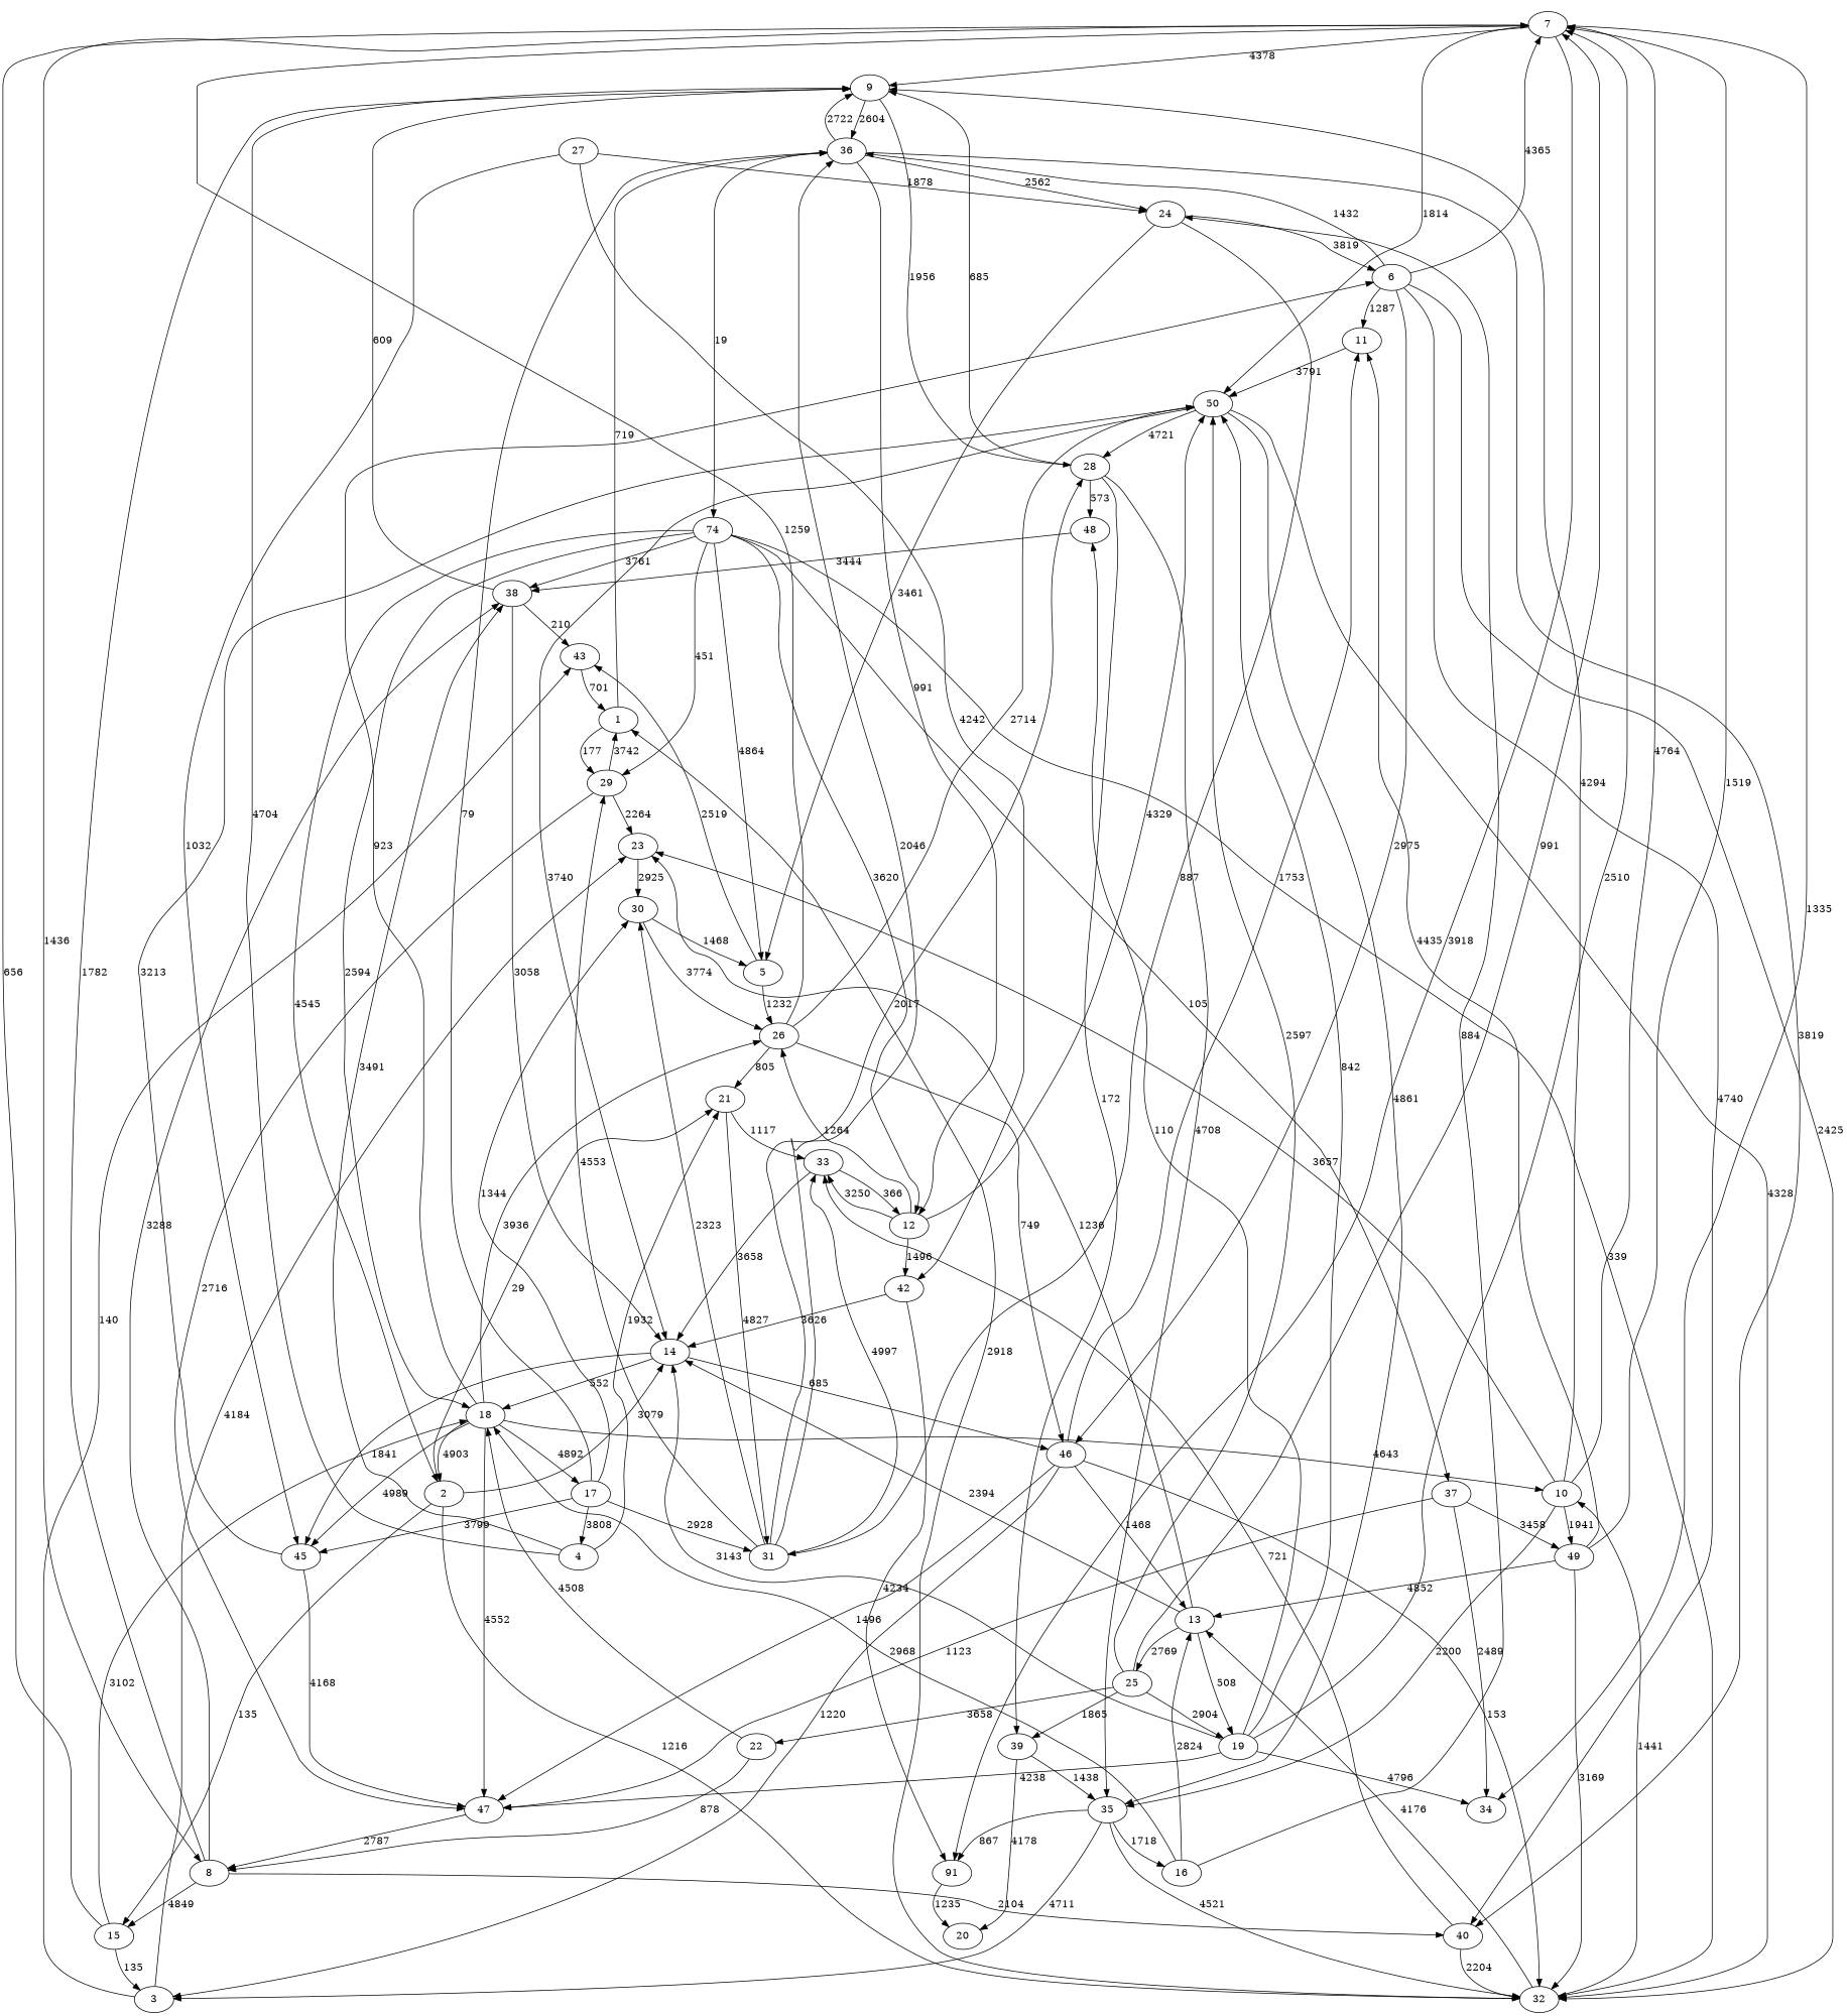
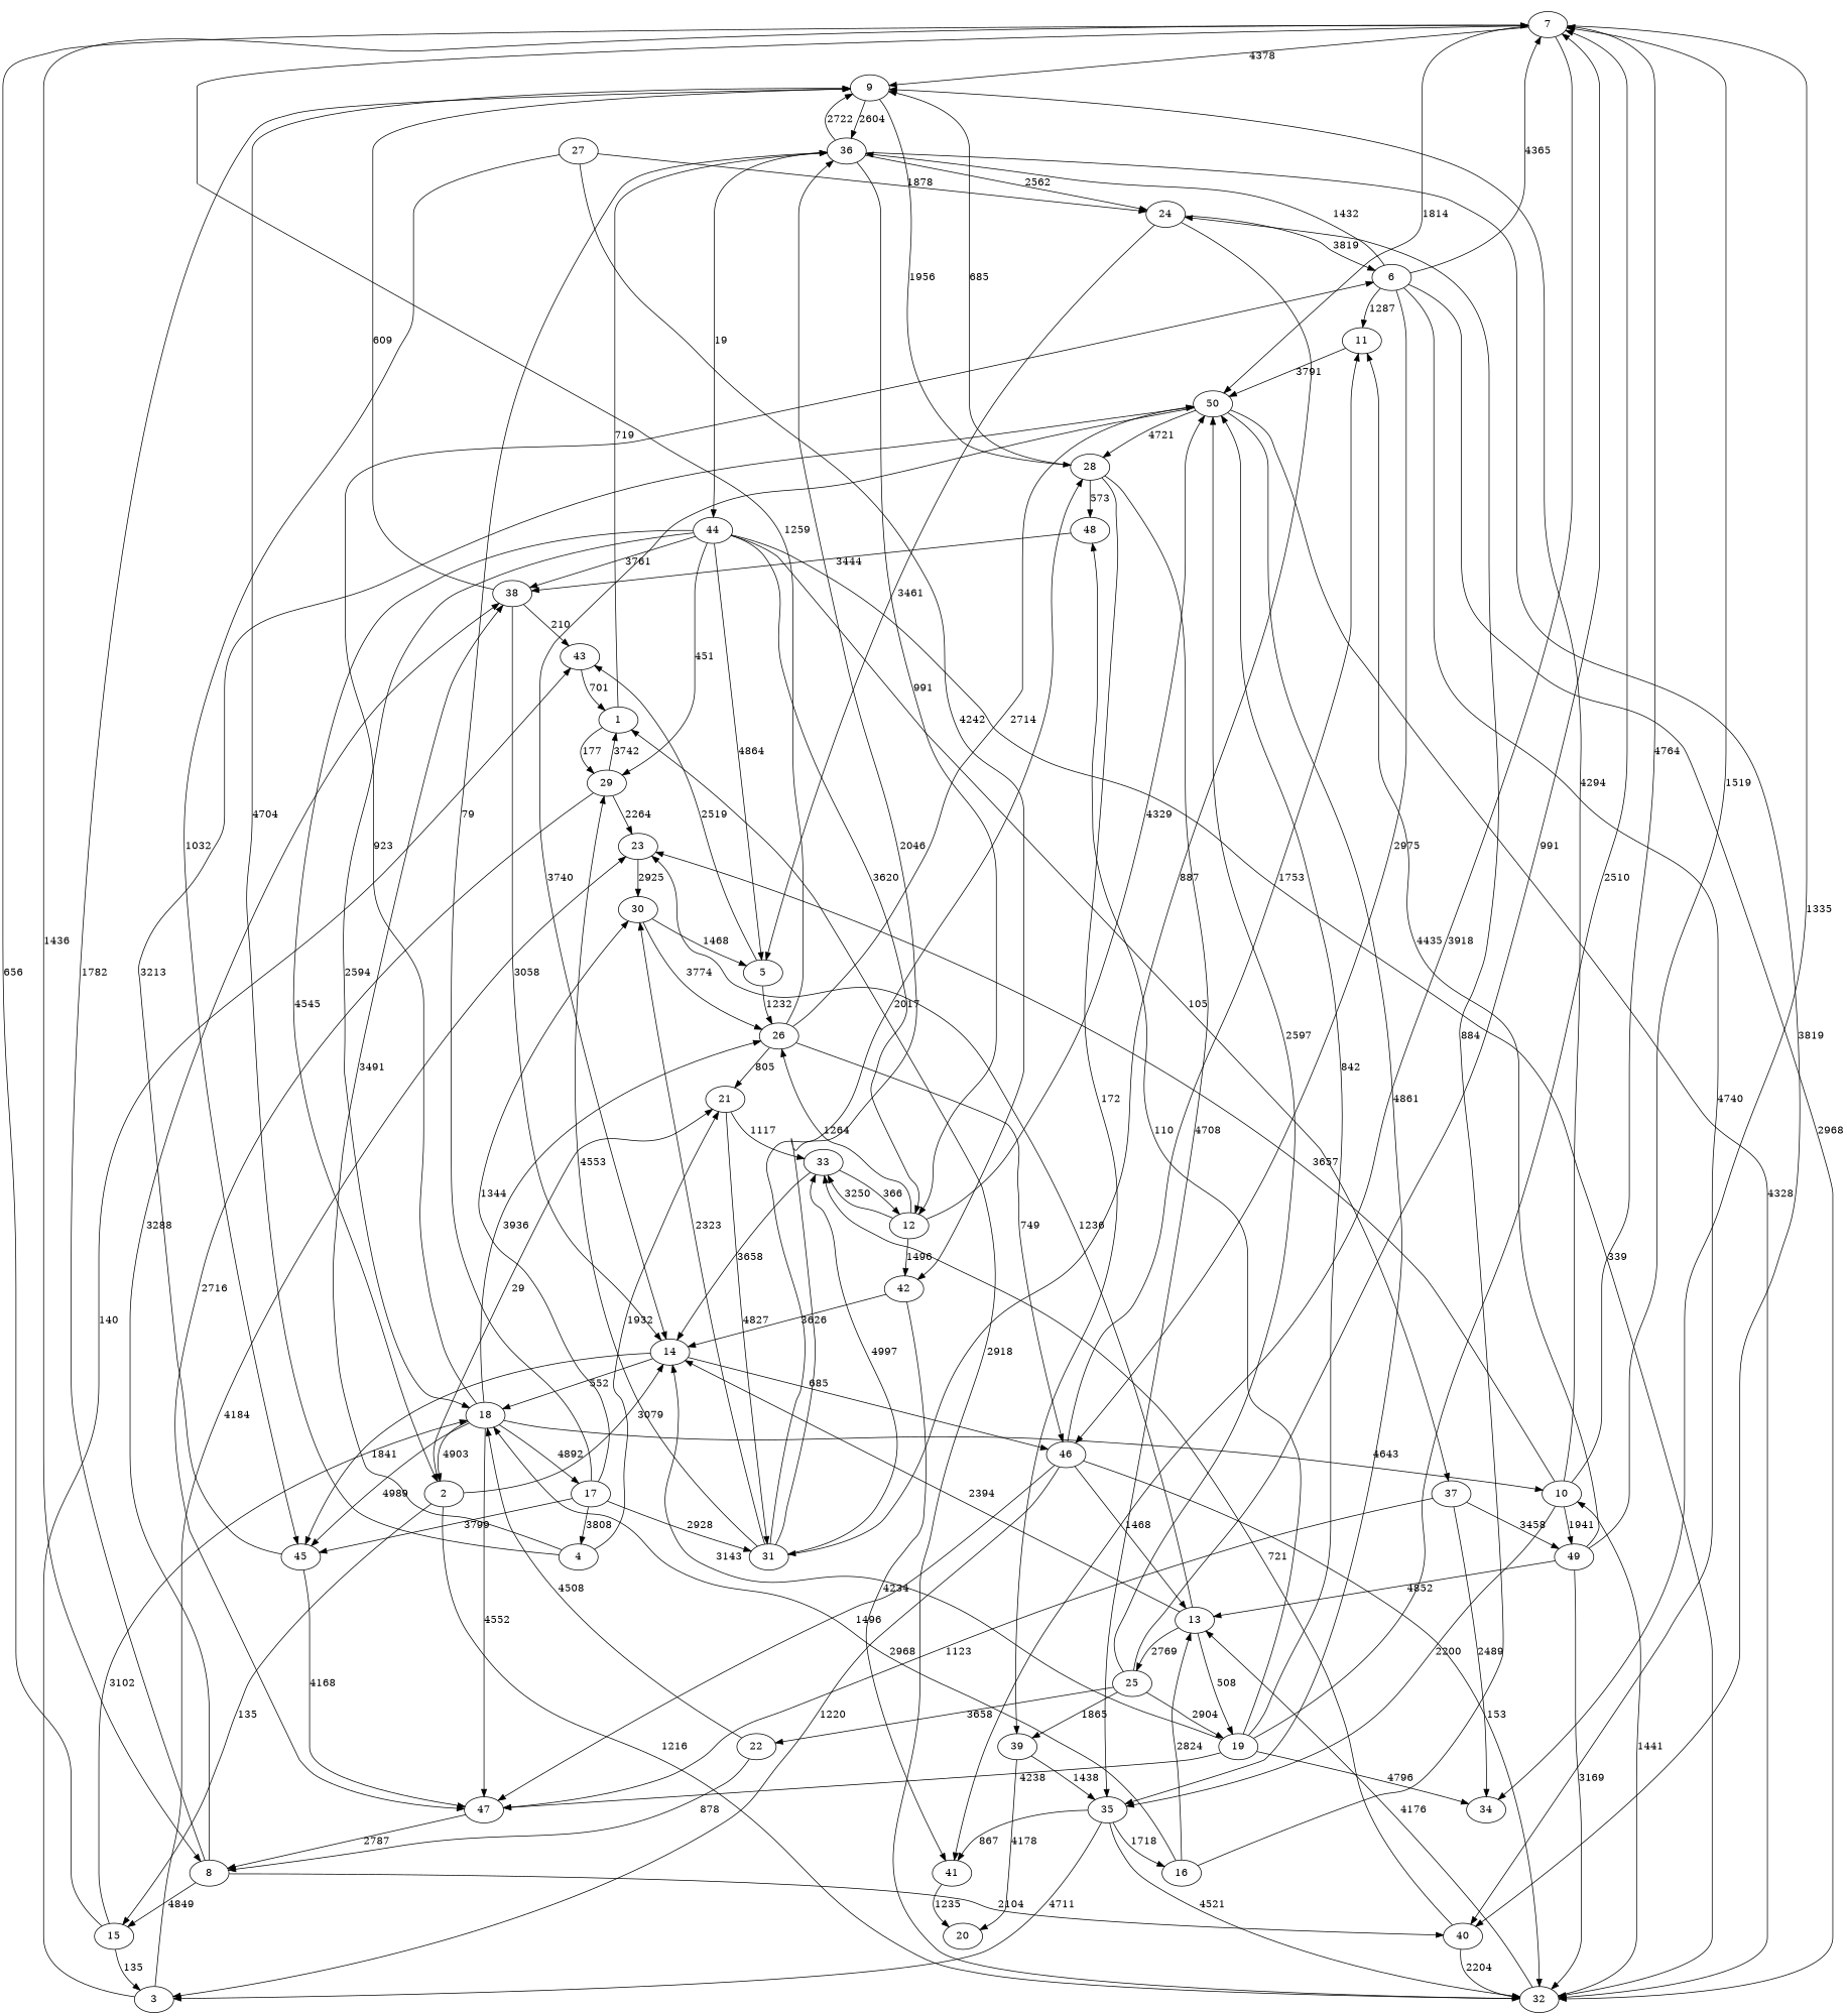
  strict digraph {
    7
    9
    8
    50
-   41 [label=91]
+   41
    34
    36
    28
    15
    40
    38
    32
    14
    35
    20
-   44 [label=74]
+   44
    12
    24
    39
    48
    18
    3
    33
    43
    13
    10
    1
    45
    46
    16
    6
    11
    2
    29
    5
    37
    26
    42
    31
    47
    17
    23
    19
    25
    49
    21
    30
    22
    4
    27
    7 -> 9 [label=4378]
    7 -> 8 [label=1436]
    7 -> 50 [label=1814]
    7 -> 41 [label=3918]
    7 -> 34 [label=1335]
    9 -> 36 [label=2604]
    9 -> 28 [label=1956]
    8 -> 9 [label=1782]
    8 -> 15 [label=4849]
    8 -> 40 [label=2104]
    8 -> 38 [label=3288]
    50 -> 28 [label=4721]
    50 -> 32 [label=4328]
    50 -> 14 [label=3740]
    50 -> 35 [label=4861]
    41 -> 20 [label=1235]
    36 -> 9 [label=2722]
    36 -> 40 [label=3819]
    36 -> 44 [label=19]
    36 -> 12 [label=991]
    36 -> 24 [label=2562]
    28 -> 9 [label=685]
    28 -> 35 [label=4708]
    28 -> 39 [label=172]
    28 -> 48 [label=573]
    15 -> 7 [label=656]
    15 -> 18 [label=3102]
    15 -> 3 [label=135]
    40 -> 32 [label=2204]
    40 -> 33 [label=721]
    38 -> 9 [label=609]
    38 -> 14 [label=3058]
    38 -> 43 [label=210]
    32 -> 13 [label=4176]
    32 -> 10 [label=1441]
    32 -> 1 [label=2918]
    14 -> 18 [label=552]
    14 -> 45 [label=1841]
    14 -> 46 [label=685]
    35 -> 41 [label=867]
    35 -> 32 [label=4521]
    35 -> 3 [label=4711]
    35 -> 16 [label=1718]
    44 -> 38 [label=3761]
    44 -> 32 [label=339]
    44 -> 12 [label=3620]
    44 -> 18 [label=2594]
    44 -> 2 [label=4545]
    44 -> 29 [label=451]
    44 -> 5 [label=4864]
    44 -> 37 [label=105]
    12 -> 50 [label=4329]
    12 -> 33 [label=3250]
    12 -> 26 [label=1264]
    12 -> 42 [label=1496]
    24 -> 6 [label=3819]
    24 -> 5 [label=3461]
    24 -> 31 [label=887]
    39 -> 35 [label=1438]
    39 -> 20 [label=4178]
    48 -> 38 [label=3444]
    18 -> 10 [label=4643]
    18 -> 45 [label=4989]
    18 -> 6 [label=923]
    18 -> 2 [label=4903]
    18 -> 26 [label=3936]
    18 -> 47 [label=4552]
    18 -> 17 [label=4892]
    3 -> 43 [label=140]
    3 -> 23 [label=4184]
    33 -> 14 [label=3658]
    33 -> 12 [label=366]
    43 -> 1 [label=701]
    13 -> 14 [label=2394]
    13 -> 23 [label=1236]
    13 -> 19 [label=508]
    13 -> 25 [label=2769]
    10 -> 7 [label=4764]
    10 -> 9 [label=4294]
    10 -> 35 [label=2200]
    10 -> 23 [label=3657]
    10 -> 49 [label=1941]
    1 -> 36 [label=719]
    1 -> 29 [label=177]
    45 -> 50 [label=3213]
    45 -> 47 [label=4168]
    46 -> 32 [label=153]
    46 -> 3 [label=1220]
    46 -> 13 [label=1468]
    46 -> 11 [label=1753]
    46 -> 47 [label=1496]
    16 -> 24 [label=884]
    16 -> 18 [label=2968]
    16 -> 13 [label=2824]
    6 -> 7 [label=4365]
    6 -> 36 [label=1432]
    6 -> 40 [label=4740]
-   6 -> 32 [label=2425]
+   6 -> 32 [label=2968]
    6 -> 46 [label=2975]
    6 -> 11 [label=1287]
    11 -> 50 [label=3791]
    2 -> 15 [label=135]
    2 -> 32 [label=1216]
    2 -> 14 [label=3079]
    2 -> 21 [label=29]
    29 -> 1 [label=3742]
    29 -> 47 [label=2716]
    29 -> 23 [label=2264]
    5 -> 43 [label=2519]
    5 -> 26 [label=1232]
    37 -> 34 [label=2489]
    37 -> 47 [label=1123]
    37 -> 49 [label=3458]
    26 -> 7 [label=1259]
    26 -> 50 [label=2714]
    26 -> 46 [label=749]
    26 -> 21 [label=805]
    42 -> 41 [label=4234]
    42 -> 14 [label=3626]
    31 -> 36 [label=2046]
    31 -> 28 [label=2017]
    31 -> 33 [label=4997]
    31 -> 29 [label=4553]
    31 -> 30 [label=2323]
    47 -> 8 [label=2787]
    17 -> 36 [label=79]
    17 -> 45 [label=3799]
    17 -> 31 [label=2928]
    17 -> 30 [label=1344]
    17 -> 4 [label=3808]
    23 -> 30 [label=2925]
    19 -> 7 [label=2510]
    19 -> 50 [label=842]
    19 -> 34 [label=4796]
    19 -> 14 [label=3143]
    19 -> 48 [label=110]
    19 -> 47 [label=4238]
    25 -> 7 [label=991]
    25 -> 50 [label=2597]
    25 -> 39 [label=1865]
    25 -> 19 [label=2904]
    25 -> 22 [label=3658]
    49 -> 7 [label=1519]
    49 -> 32 [label=3169]
    49 -> 13 [label=4852]
    49 -> 11 [label=4435]
    21 -> 33 [label=1117]
    21 -> 31 [label=4827]
    30 -> 5 [label=1468]
    30 -> 26 [label=3774]
    22 -> 8 [label=878]
    22 -> 18 [label=4508]
    4 -> 9 [label=4704]
    4 -> 38 [label=3491]
    4 -> 21 [label=1932]
    27 -> 24 [label=1878]
    27 -> 45 [label=1032]
    27 -> 42 [label=4242]
  }
